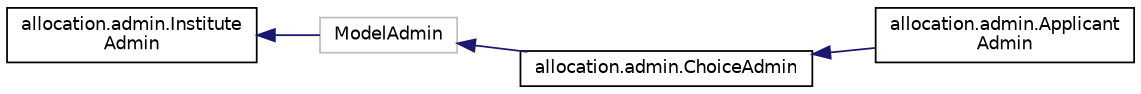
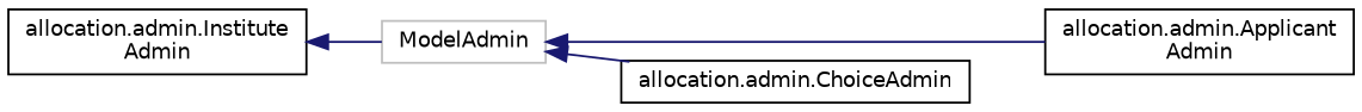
  digraph {
    rankdir=LR
    node [color=black fillcolor=white fontname=Helvetica fontsize=10 shape=record style=filled]
    edge [color=midnightblue dir=back fontname=Helvetica fontsize=10 labelfontname=Helvetica labelfontsize=10 style=solid]
    n1 [color=grey75 height=0.2 label=ModelAdmin width=0.4]
    n2 [height=0.2 label="allocation.admin.Applicant\lAdmin" width=0.4]
    n3 [height=0.2 label="allocation.admin.ChoiceAdmin" width=0.4]
    n4 [height=0.2 label="allocation.admin.Institute\lAdmin" width=0.4]
-   n3 -> n2
+   n1 -> n2
    n1 -> n3
    n4 -> n1
  }
